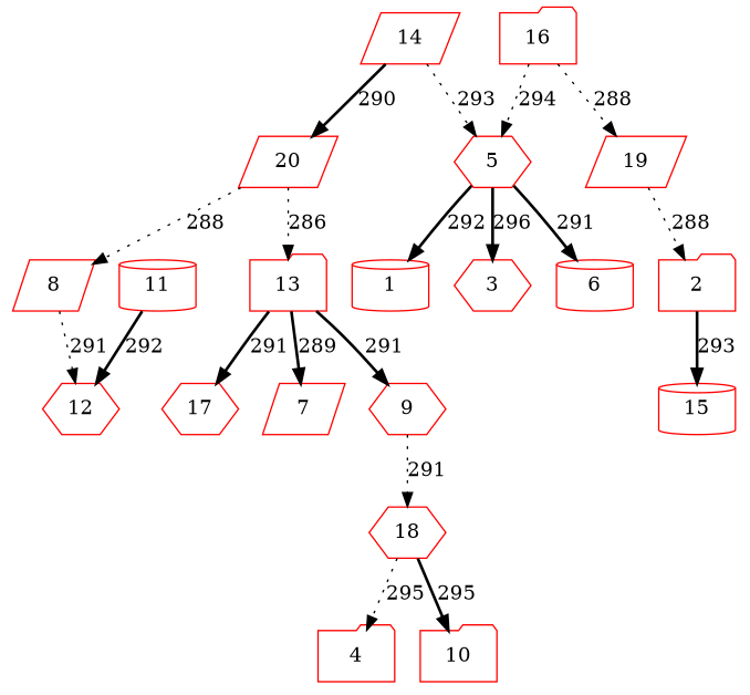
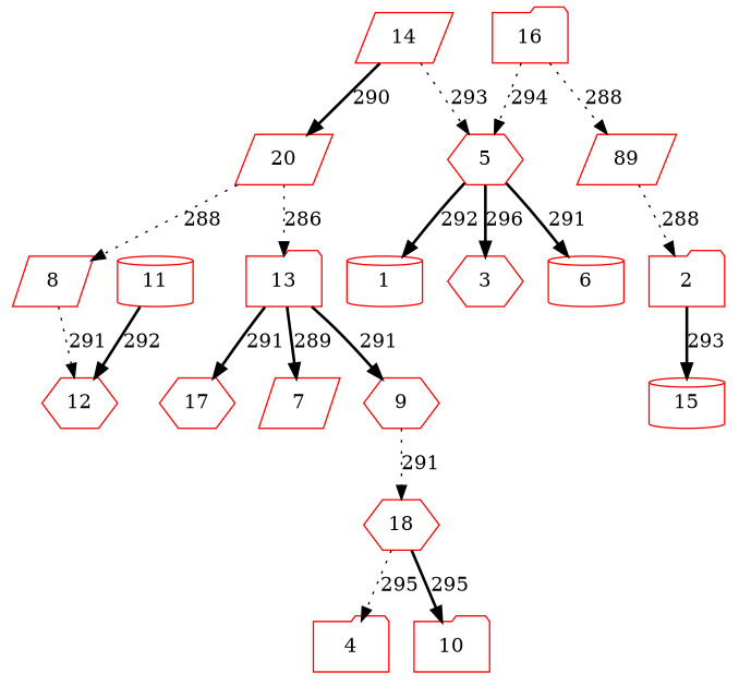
  digraph {
    node [color=red shape=hexagon]
    edge [style=bold]
    14 [shape=parallelogram]
    20 [shape=parallelogram]
    5
    8 [shape=parallelogram]
    13 [shape=folder]
    16 [shape=folder]
-   19 [shape=parallelogram]
+   19 [shape=parallelogram label=89]
    12
    17
    7 [shape=parallelogram]
    9
    11 [shape=cylinder]
    18
    4 [shape=folder]
    10 [shape=folder]
    2 [shape=folder]
    1 [shape=cylinder]
    3
    6 [shape=cylinder]
    15 [shape=cylinder]
    14 -> 20 [label=290]
    14 -> 5 [label=293 style=dotted]
    20 -> 8 [label=288 style=dotted]
    20 -> 13 [label=286 style=dotted]
    5 -> 1 [label=292]
    5 -> 3 [label=296]
    5 -> 6 [label=291]
    8 -> 12 [label=291 style=dotted]
    13 -> 17 [label=291]
    13 -> 7 [label=289]
    13 -> 9 [label=291]
    16 -> 5 [label=294 style=dotted]
    16 -> 19 [label=288 style=dotted]
    19 -> 2 [label=288 style=dotted]
    9 -> 18 [label=291 style=dotted]
    11 -> 12 [label=292]
    18 -> 4 [label=295 style=dotted]
    18 -> 10 [label=295]
    2 -> 15 [label=293]
  }
